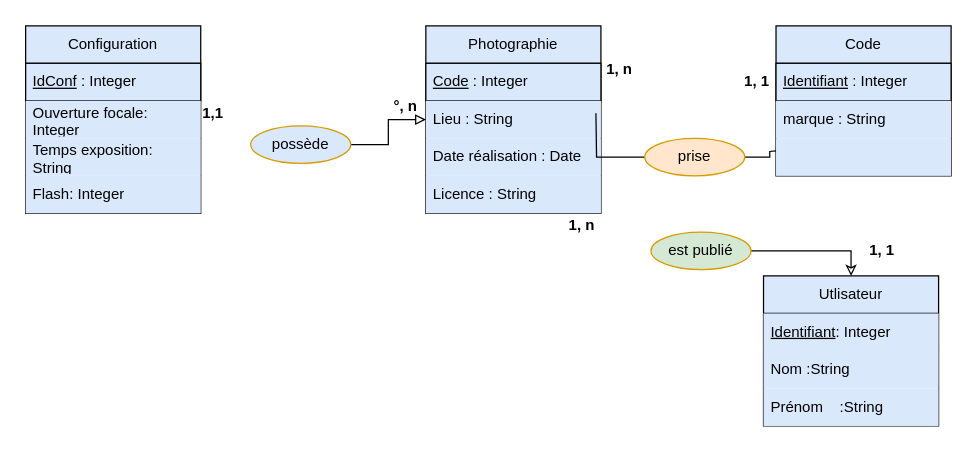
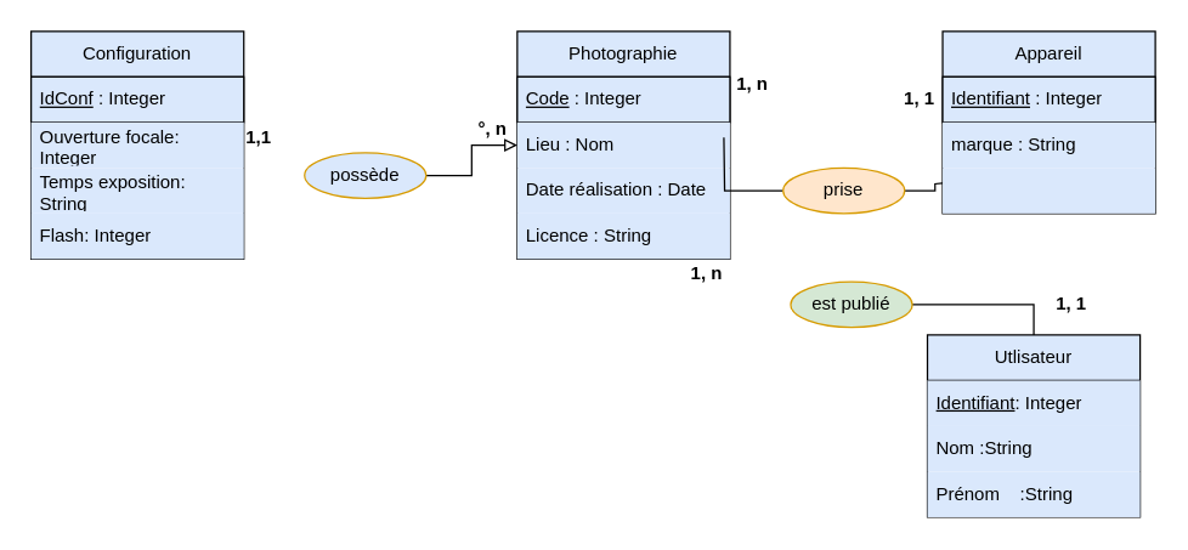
  <mxCell id="0" />
  <mxCell id="1" parent="0" />
  <mxCell id="2" value="Photographie" style="swimlane;fontStyle=0;childLayout=stackLayout;horizontal=1;startSize=30;horizontalStack=0;resizeParent=1;resizeParentMax=0;resizeLast=0;collapsible=1;marginBottom=0;whiteSpace=wrap;html=1;fillColor=#dae8fc;strokeColor=#000000;" parent="1" vertex="1"><mxGeometry x="340" y="20" width="140" height="150" as="geometry" /></mxCell>
  <mxCell id="3" value="&lt;u&gt;Code&lt;/u&gt; : Integer" style="text;strokeColor=default;fillColor=#dae8fc;align=left;verticalAlign=middle;spacingLeft=4;spacingRight=4;overflow=hidden;points=[[0,0.5],[1,0.5]];portConstraint=eastwest;rotatable=0;whiteSpace=wrap;html=1;" parent="2" vertex="1"><mxGeometry y="30" width="140" height="30" as="geometry" /></mxCell>
- <mxCell id="4" value="&lt;div&gt;Lieu : String&lt;/div&gt;" style="text;strokeColor=none;fillColor=#dae8fc;align=left;verticalAlign=middle;spacingLeft=4;spacingRight=4;overflow=hidden;points=[[0,0.5],[1,0.5]];portConstraint=eastwest;rotatable=0;whiteSpace=wrap;html=1;" parent="2" vertex="1"><mxGeometry y="60" width="140" height="30" as="geometry" /></mxCell>
+ <mxCell id="4" value="&lt;div&gt;Lieu : Nom&lt;/div&gt;" style="text;strokeColor=none;fillColor=#dae8fc;align=left;verticalAlign=middle;spacingLeft=4;spacingRight=4;overflow=hidden;points=[[0,0.5],[1,0.5]];portConstraint=eastwest;rotatable=0;whiteSpace=wrap;html=1;" parent="2" vertex="1"><mxGeometry y="60" width="140" height="30" as="geometry" /></mxCell>
  <mxCell id="5" value="Date réalisation : Date" style="text;strokeColor=none;fillColor=#dae8fc;align=left;verticalAlign=middle;spacingLeft=4;spacingRight=4;overflow=hidden;points=[[0,0.5],[1,0.5]];portConstraint=eastwest;rotatable=0;whiteSpace=wrap;html=1;" parent="2" vertex="1"><mxGeometry y="90" width="140" height="30" as="geometry" /></mxCell>
  <mxCell id="6" value="Licence : String" style="text;strokeColor=none;fillColor=#dae8fc;align=left;verticalAlign=middle;spacingLeft=4;spacingRight=4;overflow=hidden;points=[[0,0.5],[1,0.5]];portConstraint=eastwest;rotatable=0;whiteSpace=wrap;html=1;" parent="2" vertex="1"><mxGeometry y="120" width="140" height="30" as="geometry" /></mxCell>
  <mxCell id="7" value="" style="edgeStyle=orthogonalEdgeStyle;rounded=0;orthogonalLoop=1;jettySize=auto;html=1;endArrow=block;endFill=0;entryX=0;entryY=0.5;entryDx=0;entryDy=0;" parent="1" source="8" target="4" edge="1"><mxGeometry relative="1" as="geometry"><mxPoint x="370" y="105" as="targetPoint" /></mxGeometry></mxCell>
  <mxCell id="8" value="possède" style="ellipse;whiteSpace=wrap;html=1;fillColor=#dae8fc;strokeColor=#d79b00;" parent="1" vertex="1"><mxGeometry x="200" y="100" width="80" height="30" as="geometry" /></mxCell>
  <mxCell id="9" value="Configuration" style="swimlane;fontStyle=0;childLayout=stackLayout;horizontal=1;startSize=30;horizontalStack=0;resizeParent=1;resizeParentMax=0;resizeLast=0;collapsible=1;marginBottom=0;whiteSpace=wrap;html=1;fillColor=#dae8fc;strokeColor=#000000;" parent="1" vertex="1"><mxGeometry x="20" y="20" width="140" height="150" as="geometry" /></mxCell>
  <mxCell id="10" value="&lt;div&gt;&lt;u&gt;IdConf&lt;/u&gt; : Integer&lt;/div&gt;" style="text;strokeColor=default;fillColor=#dae8fc;align=left;verticalAlign=middle;spacingLeft=4;spacingRight=4;overflow=hidden;points=[[0,0.5],[1,0.5]];portConstraint=eastwest;rotatable=0;whiteSpace=wrap;html=1;" parent="9" vertex="1"><mxGeometry y="30" width="140" height="30" as="geometry" /></mxCell>
  <mxCell id="11" value="Ouverture focale: Integer" style="text;strokeColor=none;fillColor=#dae8fc;align=left;verticalAlign=middle;spacingLeft=4;spacingRight=4;overflow=hidden;points=[[0,0.5],[1,0.5]];portConstraint=eastwest;rotatable=0;whiteSpace=wrap;html=1;" parent="9" vertex="1"><mxGeometry y="60" width="140" height="30" as="geometry" /></mxCell>
  <mxCell id="12" value="Temps exposition: String" style="text;strokeColor=none;fillColor=#dae8fc;align=left;verticalAlign=middle;spacingLeft=4;spacingRight=4;overflow=hidden;points=[[0,0.5],[1,0.5]];portConstraint=eastwest;rotatable=0;whiteSpace=wrap;html=1;" parent="9" vertex="1"><mxGeometry y="90" width="140" height="30" as="geometry" /></mxCell>
  <mxCell id="13" value="Flash: Integer" style="text;strokeColor=none;fillColor=#dae8fc;align=left;verticalAlign=middle;spacingLeft=4;spacingRight=4;overflow=hidden;points=[[0,0.5],[1,0.5]];portConstraint=eastwest;rotatable=0;whiteSpace=wrap;html=1;" parent="9" vertex="1"><mxGeometry y="120" width="140" height="30" as="geometry" /></mxCell>
  <mxCell id="14" value="&lt;b&gt;1,1&lt;/b&gt;" style="text;html=1;strokeColor=none;fillColor=none;align=center;verticalAlign=middle;whiteSpace=wrap;rounded=0;" parent="1" vertex="1"><mxGeometry x="140" y="80" width="60" height="20" as="geometry" /></mxCell>
  <mxCell id="15" value="&lt;b&gt;°, n&lt;br&gt;&lt;/b&gt;" style="text;html=1;strokeColor=none;fillColor=none;align=center;verticalAlign=middle;whiteSpace=wrap;rounded=0;" parent="1" vertex="1"><mxGeometry x="294" y="75" width="60" height="20" as="geometry" /></mxCell>
- <mxCell id="16" value="Code" style="swimlane;fontStyle=0;childLayout=stackLayout;horizontal=1;startSize=30;horizontalStack=0;resizeParent=1;resizeParentMax=0;resizeLast=0;collapsible=1;marginBottom=0;whiteSpace=wrap;html=1;fillColor=#dae8fc;strokeColor=#000000;" parent="1" vertex="1"><mxGeometry x="620" y="20" width="140" height="120" as="geometry" /></mxCell>
+ <mxCell id="16" value="Appareil" style="swimlane;fontStyle=0;childLayout=stackLayout;horizontal=1;startSize=30;horizontalStack=0;resizeParent=1;resizeParentMax=0;resizeLast=0;collapsible=1;marginBottom=0;whiteSpace=wrap;html=1;fillColor=#dae8fc;strokeColor=#000000;" parent="1" vertex="1"><mxGeometry x="620" y="20" width="140" height="120" as="geometry" /></mxCell>
  <mxCell id="17" value="&lt;u&gt;Identifiant&lt;/u&gt; : Integer" style="text;strokeColor=default;fillColor=#dae8fc;align=left;verticalAlign=middle;spacingLeft=4;spacingRight=4;overflow=hidden;points=[[0,0.5],[1,0.5]];portConstraint=eastwest;rotatable=0;whiteSpace=wrap;html=1;" parent="16" vertex="1"><mxGeometry y="30" width="140" height="30" as="geometry" /></mxCell>
  <mxCell id="18" value="marque : String" style="text;strokeColor=none;fillColor=#dae8fc;align=left;verticalAlign=middle;spacingLeft=4;spacingRight=4;overflow=hidden;points=[[0,0.5],[1,0.5]];portConstraint=eastwest;rotatable=0;whiteSpace=wrap;html=1;" parent="16" vertex="1"><mxGeometry y="60" width="140" height="30" as="geometry" /></mxCell>
  <mxCell id="19" value="" style="text;strokeColor=none;fillColor=#dae8fc;align=left;verticalAlign=middle;spacingLeft=4;spacingRight=4;overflow=hidden;points=[[0,0.5],[1,0.5]];portConstraint=eastwest;rotatable=0;whiteSpace=wrap;html=1;" parent="16" vertex="1"><mxGeometry y="90" width="140" height="30" as="geometry" /></mxCell>
  <mxCell id="20" value="" style="edgeStyle=orthogonalEdgeStyle;rounded=0;orthogonalLoop=1;jettySize=auto;html=1;endArrow=none;endFill=0;" parent="1" source="22" edge="1"><mxGeometry relative="1" as="geometry"><mxPoint x="476" y="90" as="targetPoint" /></mxGeometry></mxCell>
  <mxCell id="21" value="" style="edgeStyle=orthogonalEdgeStyle;rounded=0;orthogonalLoop=1;jettySize=auto;html=1;endArrow=none;endFill=0;" parent="1" source="22" edge="1"><mxGeometry relative="1" as="geometry"><mxPoint x="620" y="120" as="targetPoint" /></mxGeometry></mxCell>
  <mxCell id="22" value="prise" style="ellipse;whiteSpace=wrap;html=1;fillColor=#ffe6cc;strokeColor=#d79b00;" parent="1" vertex="1"><mxGeometry x="515" y="110" width="80" height="30" as="geometry" /></mxCell>
  <mxCell id="23" value="&lt;b&gt;1, n&lt;br&gt;&lt;/b&gt;" style="text;html=1;strokeColor=none;fillColor=none;align=center;verticalAlign=middle;whiteSpace=wrap;rounded=0;" parent="1" vertex="1"><mxGeometry x="480" y="45" width="30" height="20" as="geometry" /></mxCell>
  <mxCell id="24" value="&lt;b&gt;1, 1&lt;br&gt;&lt;/b&gt;" style="text;html=1;strokeColor=none;fillColor=none;align=center;verticalAlign=middle;whiteSpace=wrap;rounded=0;" parent="1" vertex="1"><mxGeometry x="590" y="55" width="30" height="20" as="geometry" /></mxCell>
  <mxCell id="25" value="Utlisateur" style="swimlane;fontStyle=0;childLayout=stackLayout;horizontal=1;startSize=30;horizontalStack=0;resizeParent=1;resizeParentMax=0;resizeLast=0;collapsible=1;marginBottom=0;whiteSpace=wrap;html=1;fillColor=#dae8fc;strokeColor=#000000;" parent="1" vertex="1"><mxGeometry x="610" y="220" width="140" height="120" as="geometry" /></mxCell>
  <mxCell id="26" value="&lt;u&gt;Identifiant&lt;/u&gt;: Integer" style="text;strokeColor=none;fillColor=#dae8fc;align=left;verticalAlign=middle;spacingLeft=4;spacingRight=4;overflow=hidden;points=[[0,0.5],[1,0.5]];portConstraint=eastwest;rotatable=0;whiteSpace=wrap;html=1;" parent="25" vertex="1"><mxGeometry y="30" width="140" height="30" as="geometry" /></mxCell>
  <mxCell id="27" value="Nom&#09;:String" style="text;strokeColor=none;fillColor=#dae8fc;align=left;verticalAlign=middle;spacingLeft=4;spacingRight=4;overflow=hidden;points=[[0,0.5],[1,0.5]];portConstraint=eastwest;rotatable=0;whiteSpace=wrap;html=1;" parent="25" vertex="1"><mxGeometry y="60" width="140" height="30" as="geometry" /></mxCell>
  <mxCell id="28" value="Prénom&amp;nbsp;&amp;nbsp;&amp;nbsp; :String" style="text;strokeColor=none;fillColor=#dae8fc;align=left;verticalAlign=middle;spacingLeft=4;spacingRight=4;overflow=hidden;points=[[0,0.5],[1,0.5]];portConstraint=eastwest;rotatable=0;whiteSpace=wrap;html=1;" parent="25" vertex="1"><mxGeometry y="90" width="140" height="30" as="geometry" /></mxCell>
- <mxCell id="29" value="" style="edgeStyle=orthogonalEdgeStyle;rounded=0;orthogonalLoop=1;jettySize=auto;html=1;entryX=0.5;entryY=0;entryDx=0;entryDy=0;endArrow=classic;endFill=0;" parent="1" source="30" target="25" edge="1"><mxGeometry relative="1" as="geometry" /></mxCell>
+ <mxCell id="29" value="" style="edgeStyle=orthogonalEdgeStyle;rounded=0;orthogonalLoop=1;jettySize=auto;html=1;entryX=0.5;entryY=0;entryDx=0;entryDy=0;endArrow=none;endFill=0;" parent="1" source="30" target="25" edge="1"><mxGeometry relative="1" as="geometry" /></mxCell>
  <mxCell id="30" value="est publié" style="ellipse;whiteSpace=wrap;html=1;fillColor=#d5e8d4;strokeColor=#d79b00;" parent="1" vertex="1"><mxGeometry x="520" y="185" width="80" height="30" as="geometry" /></mxCell>
  <mxCell id="31" value="&lt;b&gt;1, n&lt;br&gt;&lt;/b&gt;" style="text;html=1;strokeColor=none;fillColor=none;align=center;verticalAlign=middle;whiteSpace=wrap;rounded=0;" parent="1" vertex="1"><mxGeometry x="450" y="170" width="30" height="20" as="geometry" /></mxCell>
  <mxCell id="32" value="&lt;b&gt;1, 1&lt;br&gt;&lt;/b&gt;" style="text;html=1;strokeColor=none;fillColor=none;align=center;verticalAlign=middle;whiteSpace=wrap;rounded=0;" parent="1" vertex="1"><mxGeometry x="690" y="190" width="30" height="20" as="geometry" /></mxCell>
